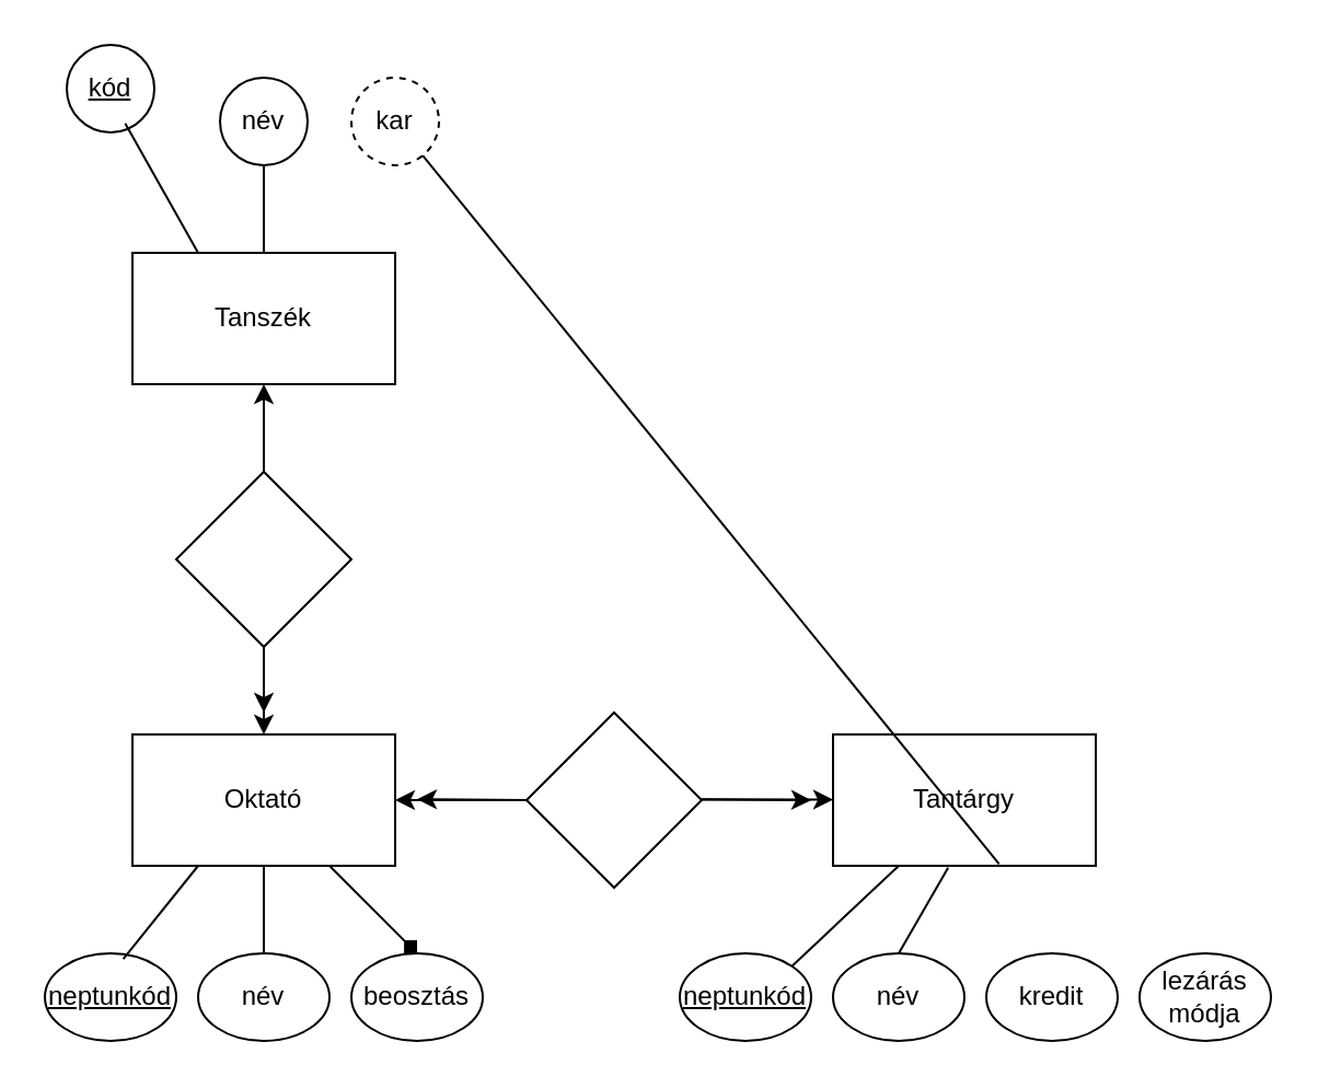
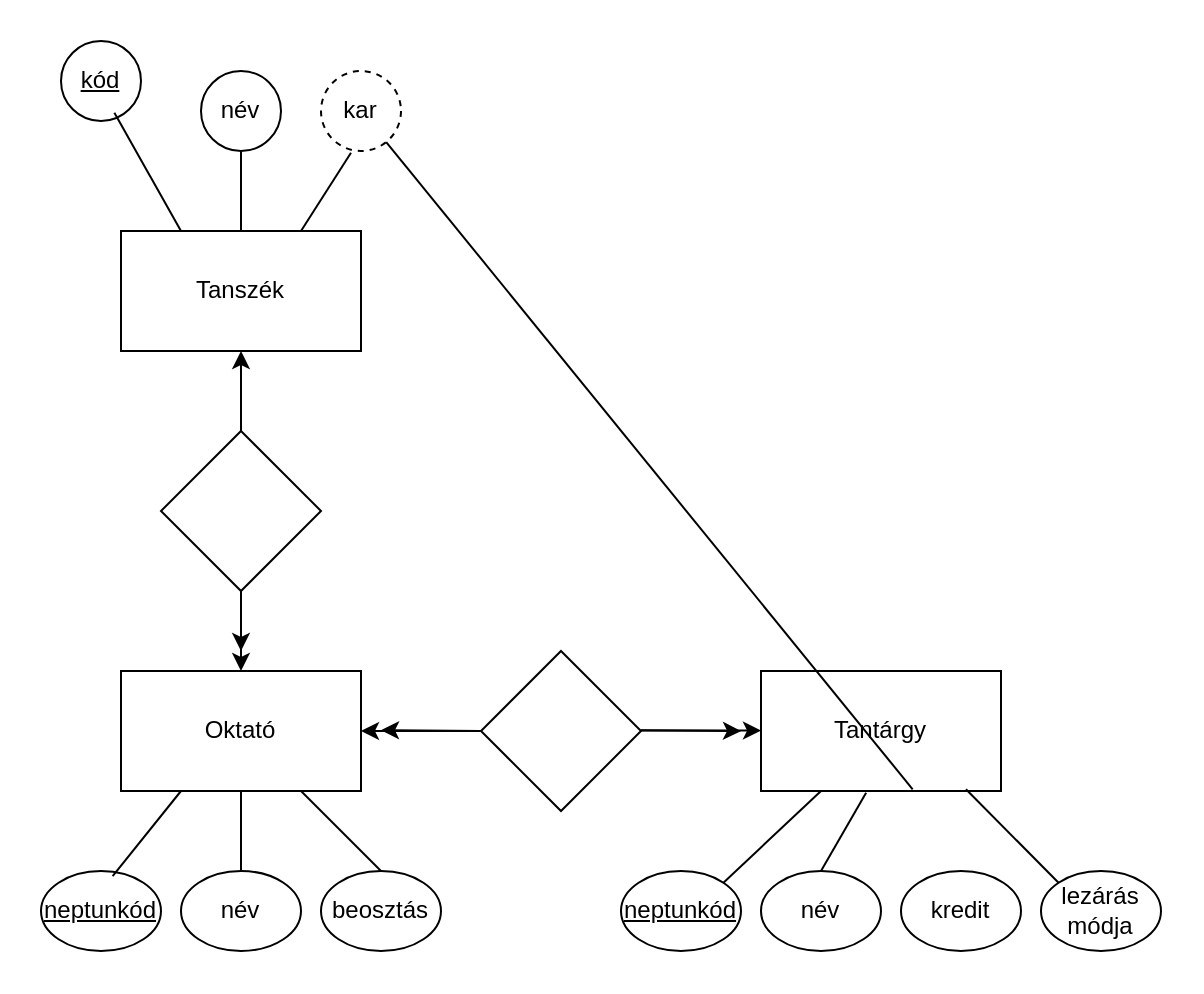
  <mxCell id="0" />
  <mxCell id="1" parent="0" />
  <mxCell id="2" value="Tantárgy" style="rounded=0;whiteSpace=wrap;html=1;" vertex="1" parent="1"><mxGeometry x="380" y="335" width="120" height="60" as="geometry" /></mxCell>
  <mxCell id="3" value="Oktató" style="rounded=0;whiteSpace=wrap;html=1;" vertex="1" parent="1"><mxGeometry x="60" y="335" width="120" height="60" as="geometry" /></mxCell>
  <mxCell id="4" value="Tanszék" style="rounded=0;whiteSpace=wrap;html=1;" vertex="1" parent="1"><mxGeometry x="60" y="115" width="120" height="60" as="geometry" /></mxCell>
  <mxCell id="5" value="&lt;u&gt;kód&lt;/u&gt;" style="ellipse;whiteSpace=wrap;html=1;" vertex="1" parent="1"><mxGeometry x="30" y="20" width="40" height="40" as="geometry" /></mxCell>
  <mxCell id="6" value="név" style="ellipse;whiteSpace=wrap;html=1;" vertex="1" parent="1"><mxGeometry x="100" y="35" width="40" height="40" as="geometry" /></mxCell>
  <mxCell id="7" value="kar" style="ellipse;whiteSpace=wrap;html=1;dashed=1;" vertex="1" parent="1"><mxGeometry x="160" y="35" width="40" height="40" as="geometry" /></mxCell>
  <mxCell id="8" value="neptunkód" style="ellipse;whiteSpace=wrap;html=1;fontStyle=4" vertex="1" parent="1"><mxGeometry x="20" y="435" width="60" height="40" as="geometry" /></mxCell>
  <mxCell id="9" value="név" style="ellipse;whiteSpace=wrap;html=1;" vertex="1" parent="1"><mxGeometry x="90" y="435" width="60" height="40" as="geometry" /></mxCell>
  <mxCell id="10" value="beosztás" style="ellipse;whiteSpace=wrap;html=1;" vertex="1" parent="1"><mxGeometry x="160" y="435" width="60" height="40" as="geometry" /></mxCell>
  <mxCell id="11" value="neptunkód" style="ellipse;whiteSpace=wrap;html=1;fontStyle=4" vertex="1" parent="1"><mxGeometry x="310" y="435" width="60" height="40" as="geometry" /></mxCell>
  <mxCell id="12" value="név" style="ellipse;whiteSpace=wrap;html=1;" vertex="1" parent="1"><mxGeometry x="380" y="435" width="60" height="40" as="geometry" /></mxCell>
  <mxCell id="13" value="kredit" style="ellipse;whiteSpace=wrap;html=1;" vertex="1" parent="1"><mxGeometry x="450" y="435" width="60" height="40" as="geometry" /></mxCell>
  <mxCell id="14" value="lezárás&lt;div&gt;módja&lt;/div&gt;" style="ellipse;whiteSpace=wrap;html=1;" vertex="1" parent="1"><mxGeometry x="520" y="435" width="60" height="40" as="geometry" /></mxCell>
  <mxCell id="15" value="" style="rhombus;whiteSpace=wrap;html=1;" vertex="1" parent="1"><mxGeometry x="80" y="215" width="80" height="80" as="geometry" /></mxCell>
  <mxCell id="16" value="" style="rhombus;whiteSpace=wrap;html=1;" vertex="1" parent="1"><mxGeometry x="240" y="325" width="80" height="80" as="geometry" /></mxCell>
  <mxCell id="17" value="" style="endArrow=classic;html=1;rounded=0;entryX=1;entryY=0.5;entryDx=0;entryDy=0;exitX=0;exitY=0.5;exitDx=0;exitDy=0;" edge="1" parent="1" source="16" target="3"><mxGeometry width="50" height="50" relative="1" as="geometry"><mxPoint x="200" y="355" as="sourcePoint" /><mxPoint x="250" y="305" as="targetPoint" /></mxGeometry></mxCell>
  <mxCell id="18" value="" style="endArrow=classic;html=1;rounded=0;entryX=1;entryY=0.5;entryDx=0;entryDy=0;" edge="1" parent="1"><mxGeometry width="50" height="50" relative="1" as="geometry"><mxPoint x="240" y="365" as="sourcePoint" /><mxPoint x="190" y="364.58" as="targetPoint" /></mxGeometry></mxCell>
  <mxCell id="19" value="" style="endArrow=classic;html=1;rounded=0;entryX=1;entryY=0.5;entryDx=0;entryDy=0;exitX=0;exitY=0.5;exitDx=0;exitDy=0;" edge="1" parent="1"><mxGeometry width="50" height="50" relative="1" as="geometry"><mxPoint x="320" y="364.79" as="sourcePoint" /><mxPoint x="380" y="364.79" as="targetPoint" /></mxGeometry></mxCell>
  <mxCell id="20" value="" style="endArrow=classic;html=1;rounded=0;entryX=1;entryY=0.5;entryDx=0;entryDy=0;" edge="1" parent="1"><mxGeometry width="50" height="50" relative="1" as="geometry"><mxPoint x="320" y="364.58" as="sourcePoint" /><mxPoint x="370" y="365" as="targetPoint" /></mxGeometry></mxCell>
  <mxCell id="21" value="" style="endArrow=classic;html=1;rounded=0;entryX=0.5;entryY=1;entryDx=0;entryDy=0;exitX=0;exitY=0.5;exitDx=0;exitDy=0;" edge="1" parent="1" target="4"><mxGeometry width="50" height="50" relative="1" as="geometry"><mxPoint x="120" y="215.42" as="sourcePoint" /><mxPoint x="60" y="215.42" as="targetPoint" /></mxGeometry></mxCell>
  <mxCell id="22" value="" style="endArrow=classic;html=1;rounded=0;entryX=0.5;entryY=0;entryDx=0;entryDy=0;" edge="1" parent="1" target="3"><mxGeometry width="50" height="50" relative="1" as="geometry"><mxPoint x="120" y="295" as="sourcePoint" /><mxPoint x="170" y="245" as="targetPoint" /></mxGeometry></mxCell>
  <mxCell id="23" value="" style="endArrow=classic;html=1;rounded=0;exitX=0.5;exitY=1;exitDx=0;exitDy=0;" edge="1" parent="1" source="15"><mxGeometry width="50" height="50" relative="1" as="geometry"><mxPoint x="130" y="305" as="sourcePoint" /><mxPoint x="120" y="325" as="targetPoint" /></mxGeometry></mxCell>
  <mxCell id="24" value="" style="endArrow=none;html=1;rounded=0;entryX=0.667;entryY=0.896;entryDx=0;entryDy=0;entryPerimeter=0;" edge="1" parent="1" target="5"><mxGeometry width="50" height="50" relative="1" as="geometry"><mxPoint x="90" y="115" as="sourcePoint" /><mxPoint x="250" y="305" as="targetPoint" /></mxGeometry></mxCell>
  <mxCell id="25" value="" style="endArrow=none;html=1;rounded=0;entryX=0.5;entryY=1;entryDx=0;entryDy=0;exitX=0.5;exitY=0;exitDx=0;exitDy=0;" edge="1" parent="1" source="4" target="6"><mxGeometry width="50" height="50" relative="1" as="geometry"><mxPoint x="200" y="355" as="sourcePoint" /><mxPoint x="250" y="305" as="targetPoint" /></mxGeometry></mxCell>
+ <mxCell id="26" value="" style="endArrow=none;html=1;rounded=0;entryX=0.375;entryY=1.021;entryDx=0;entryDy=0;entryPerimeter=0;exitX=0.75;exitY=0;exitDx=0;exitDy=0;" edge="1" parent="1" source="4" target="7"><mxGeometry width="50" height="50" relative="1" as="geometry"><mxPoint x="200" y="355" as="sourcePoint" /><mxPoint x="250" y="305" as="targetPoint" /></mxGeometry></mxCell>
  <mxCell id="27" value="" style="endArrow=none;html=1;rounded=0;entryX=0.25;entryY=1;entryDx=0;entryDy=0;exitX=0.597;exitY=0.063;exitDx=0;exitDy=0;exitPerimeter=0;" edge="1" parent="1" source="8" target="3"><mxGeometry width="50" height="50" relative="1" as="geometry"><mxPoint x="200" y="355" as="sourcePoint" /><mxPoint x="250" y="305" as="targetPoint" /></mxGeometry></mxCell>
  <mxCell id="28" value="" style="endArrow=none;html=1;rounded=0;exitX=0.5;exitY=1;exitDx=0;exitDy=0;entryX=0.5;entryY=0;entryDx=0;entryDy=0;" edge="1" parent="1" source="3" target="9"><mxGeometry width="50" height="50" relative="1" as="geometry"><mxPoint x="200" y="355" as="sourcePoint" /><mxPoint x="250" y="305" as="targetPoint" /></mxGeometry></mxCell>
- <mxCell id="29" value="" style="endArrow=diamond;html=1;rounded=0;entryX=0.5;entryY=0;entryDx=0;entryDy=0;exitX=0.75;exitY=1;exitDx=0;exitDy=0;" edge="1" parent="1" source="3" target="10"><mxGeometry width="50" height="50" relative="1" as="geometry"><mxPoint x="200" y="355" as="sourcePoint" /><mxPoint x="250" y="305" as="targetPoint" /></mxGeometry></mxCell>
+ <mxCell id="29" value="" style="endArrow=none;html=1;rounded=0;entryX=0.5;entryY=0;entryDx=0;entryDy=0;exitX=0.75;exitY=1;exitDx=0;exitDy=0;" edge="1" parent="1" source="3" target="10"><mxGeometry width="50" height="50" relative="1" as="geometry"><mxPoint x="200" y="355" as="sourcePoint" /><mxPoint x="250" y="305" as="targetPoint" /></mxGeometry></mxCell>
  <mxCell id="30" value="" style="endArrow=none;html=1;rounded=0;entryX=0.25;entryY=1;entryDx=0;entryDy=0;exitX=1;exitY=0;exitDx=0;exitDy=0;" edge="1" parent="1" source="11" target="2"><mxGeometry width="50" height="50" relative="1" as="geometry"><mxPoint x="200" y="355" as="sourcePoint" /><mxPoint x="250" y="305" as="targetPoint" /></mxGeometry></mxCell>
  <mxCell id="31" value="" style="endArrow=none;html=1;rounded=0;entryX=0.438;entryY=1.014;entryDx=0;entryDy=0;entryPerimeter=0;exitX=0.5;exitY=0;exitDx=0;exitDy=0;" edge="1" parent="1" source="12" target="2"><mxGeometry width="50" height="50" relative="1" as="geometry"><mxPoint x="200" y="355" as="sourcePoint" /><mxPoint x="250" y="305" as="targetPoint" /></mxGeometry></mxCell>
  <mxCell id="32" value="" style="endArrow=none;html=1;rounded=0;exitX=0.632;exitY=0.986;exitDx=0;exitDy=0;exitPerimeter=0;" edge="1" parent="1" source="2" target="7"><mxGeometry width="50" height="50" relative="1" as="geometry"><mxPoint x="450" y="415" as="sourcePoint" /><mxPoint x="250" y="305" as="targetPoint" /></mxGeometry></mxCell>
+ <mxCell id="33" value="" style="endArrow=none;html=1;rounded=0;entryX=0;entryY=0;entryDx=0;entryDy=0;exitX=0.854;exitY=0.986;exitDx=0;exitDy=0;exitPerimeter=0;" edge="1" parent="1" source="2" target="14"><mxGeometry width="50" height="50" relative="1" as="geometry"><mxPoint x="200" y="355" as="sourcePoint" /><mxPoint x="250" y="305" as="targetPoint" /></mxGeometry></mxCell>
